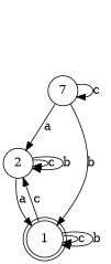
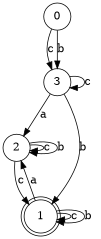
  digraph {
    node [shape=circle]
-   n2 [label=7]
+   n1 [label=0]
+   n2 [label=3]
    n3 [label=2]
    n4 [label=1 shape=doublecircle]
+   n1 -> n2 [label=c]
+   n1 -> n2 [label=b]
    n2 -> n2 [label=c]
    n2 -> n3 [label=a]
    n2 -> n4 [label=b]
    n3 -> n3 [label=c]
    n3 -> n3 [label=b]
-   n3 -> n4 [label=a]
-   n4 -> n3 [label=c]
+   n3 -> n4 [label=c]
+   n4 -> n3 [label=a]
    n4 -> n4 [label=c]
    n4 -> n4 [label=b]
  }
